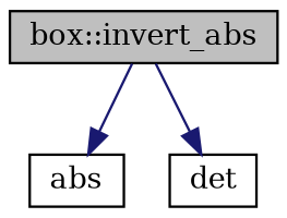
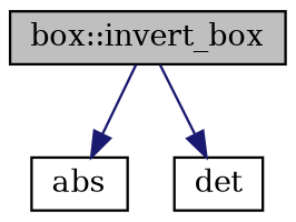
  digraph {
    fontname="DejaVu Serif"
    rankdir=TB
    node [color=black fontname="DejaVu Serif" fontsize=12 shape=record]
    edge [color=midnightblue fontname="DejaVu Serif" fontsize=12 labelfontname=Helvetica labelfontsize=12 style=solid]
-   n1 [fillcolor=grey75 fontcolor=black height=0.2 label="box::invert_abs" style=filled width=0.4]
+   n1 [fillcolor=grey75 fontcolor=black height=0.2 label="box::invert_box" style=filled width=0.4]
    n2 [height=0.2 label=abs width=0.4]
    n3 [height=0.2 label=det width=0.4]
    n1 -> n2
    n1 -> n3
  }
